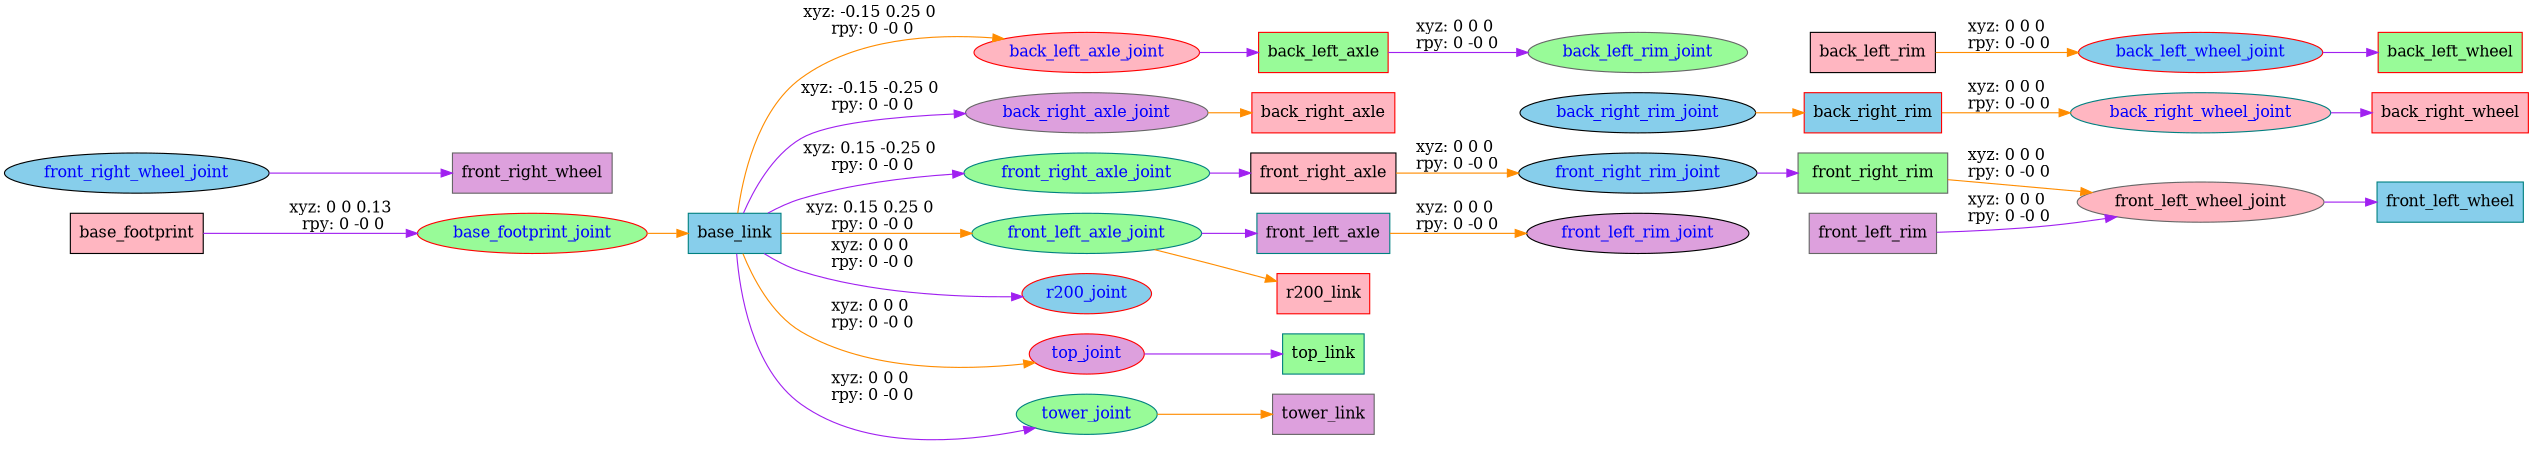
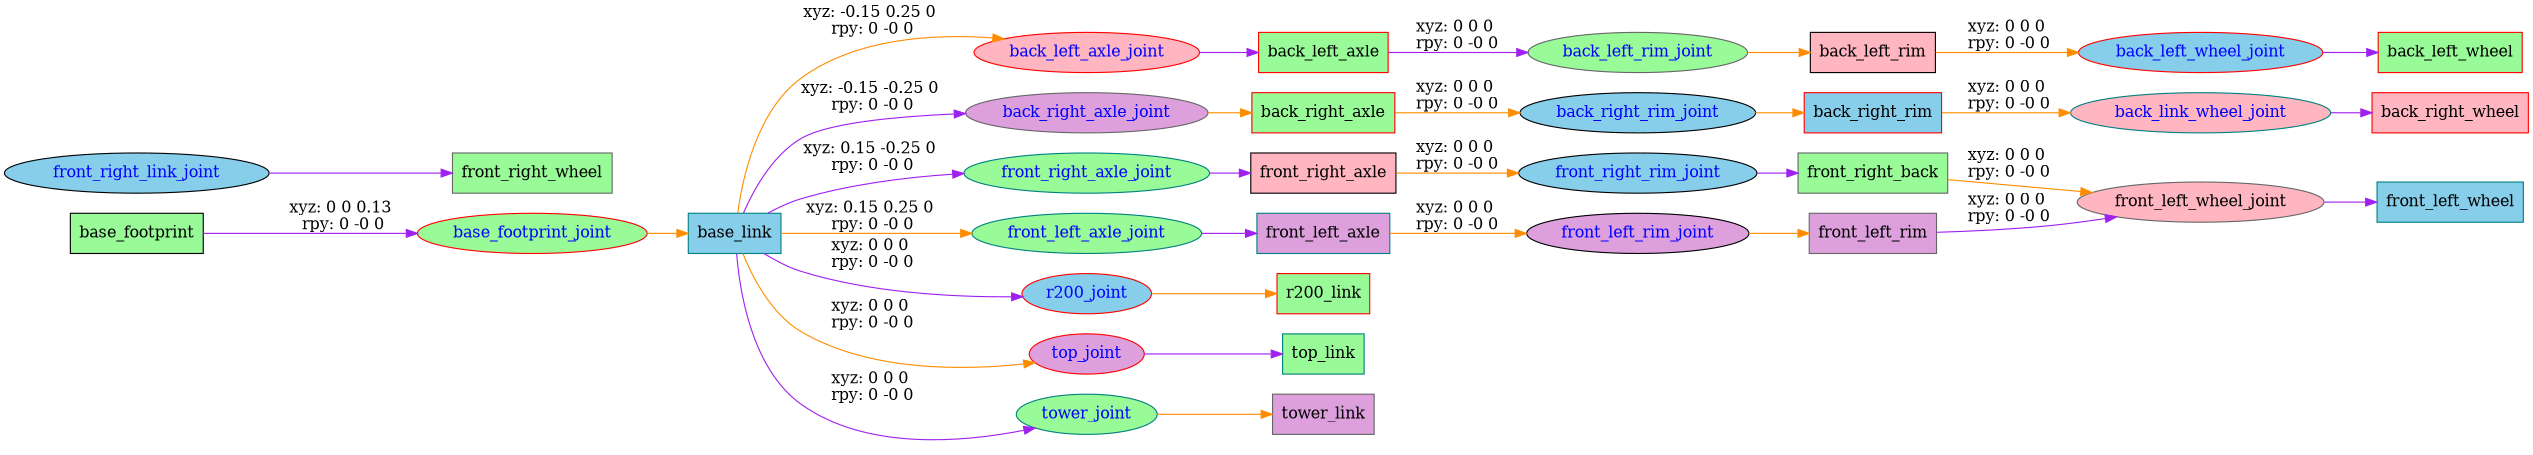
  digraph {
    rankdir=LR
    node [color=red fillcolor=palegreen shape=box style=filled]
    edge [color=purple]
-   n1 [color=black fillcolor=lightpink label=base_footprint]
+   n1 [color=black label=base_footprint]
    base_footprint_joint [fontcolor=blue shape=ellipse]
    n3 [color=teal fillcolor=skyblue label=base_link]
    back_left_axle_joint [fillcolor=lightpink fontcolor=blue shape=ellipse]
    back_right_axle_joint [color=gray40 fillcolor=plum fontcolor=blue shape=ellipse]
    front_left_axle_joint [color=teal fontcolor=blue shape=ellipse]
    front_right_axle_joint [color=teal fontcolor=blue shape=ellipse]
    r200_joint [fillcolor=skyblue fontcolor=blue shape=ellipse]
    top_joint [fillcolor=plum fontcolor=blue shape=ellipse]
    tower_joint [color=teal fontcolor=blue shape=ellipse]
    n11 [label=back_left_axle]
-   n12 [fillcolor=lightpink label=back_right_axle]
+   n12 [label=back_right_axle]
    n13 [color=teal fillcolor=plum label=front_left_axle]
    n14 [color=black fillcolor=lightpink label=front_right_axle]
-   n15 [fillcolor=lightpink label=r200_link]
+   n15 [label=r200_link]
    n16 [color=teal label=top_link]
    n17 [color=gray40 fillcolor=plum label=tower_link]
    back_left_rim_joint [color=gray40 fontcolor=blue shape=ellipse]
    n19 [color=black fillcolor=lightpink label=back_left_rim]
    back_left_wheel_joint [fillcolor=skyblue fontcolor=blue shape=ellipse]
    n21 [label=back_left_wheel]
    back_right_rim_joint [color=black fillcolor=skyblue fontcolor=blue shape=ellipse]
    n23 [fillcolor=skyblue label=back_right_rim]
-   back_right_wheel_joint [color=teal fillcolor=lightpink fontcolor=blue shape=ellipse]
+   back_right_wheel_joint [color=teal fillcolor=lightpink fontcolor=blue shape=ellipse label=back_link_wheel_joint]
    n25 [fillcolor=lightpink label=back_right_wheel]
    front_left_rim_joint [color=black fillcolor=plum fontcolor=blue shape=ellipse]
    n27 [color=gray40 fillcolor=plum label=front_left_rim]
    front_left_wheel_joint [color=gray40 fillcolor=lightpink fontcolor=black shape=ellipse]
    n29 [color=teal fillcolor=skyblue label=front_left_wheel]
    front_right_rim_joint [color=black fillcolor=skyblue fontcolor=blue shape=ellipse]
-   n31 [color=gray40 label=front_right_rim]
-   front_right_wheel_joint [color=black fillcolor=skyblue fontcolor=blue shape=ellipse]
-   n33 [color=gray40 fillcolor=plum label=front_right_wheel]
+   n31 [color=gray40 label=front_right_back]
+   front_right_wheel_joint [color=black fillcolor=skyblue fontcolor=blue shape=ellipse label=front_right_link_joint]
+   n33 [color=gray40 label=front_right_wheel]
    n1 -> base_footprint_joint [label="xyz: 0 0 0.13 \nrpy: 0 -0 0"]
    base_footprint_joint -> n3 [color=darkorange]
    n3 -> back_left_axle_joint [color=darkorange label="xyz: -0.15 0.25 0 \nrpy: 0 -0 0"]
    n3 -> back_right_axle_joint [label="xyz: -0.15 -0.25 0 \nrpy: 0 -0 0"]
    n3 -> front_left_axle_joint [color=darkorange label="xyz: 0.15 0.25 0 \nrpy: 0 -0 0"]
    n3 -> front_right_axle_joint [label="xyz: 0.15 -0.25 0 \nrpy: 0 -0 0"]
    n3 -> r200_joint [label="xyz: 0 0 0 \nrpy: 0 -0 0"]
    n3 -> top_joint [color=darkorange label="xyz: 0 0 0 \nrpy: 0 -0 0"]
    n3 -> tower_joint [label="xyz: 0 0 0 \nrpy: 0 -0 0"]
    back_left_axle_joint -> n11
    back_right_axle_joint -> n12 [color=darkorange]
    front_left_axle_joint -> n13
    front_right_axle_joint -> n14
-   front_left_axle_joint -> n15 [color=darkorange]
+   r200_joint -> n15 [color=darkorange]
    top_joint -> n16
    tower_joint -> n17 [color=darkorange]
    n11 -> back_left_rim_joint [label="xyz: 0 0 0 \nrpy: 0 -0 0"]
+   n12 -> back_right_rim_joint [color=darkorange label="xyz: 0 0 0 \nrpy: 0 -0 0"]
    n13 -> front_left_rim_joint [color=darkorange label="xyz: 0 0 0 \nrpy: 0 -0 0"]
    n14 -> front_right_rim_joint [color=darkorange label="xyz: 0 0 0 \nrpy: 0 -0 0"]
+   back_left_rim_joint -> n19 [color=darkorange]
    n19 -> back_left_wheel_joint [color=darkorange label="xyz: 0 0 0 \nrpy: 0 -0 0"]
    back_left_wheel_joint -> n21
    back_right_rim_joint -> n23 [color=darkorange]
    n23 -> back_right_wheel_joint [color=darkorange label="xyz: 0 0 0 \nrpy: 0 -0 0"]
    back_right_wheel_joint -> n25
+   front_left_rim_joint -> n27 [color=darkorange]
    n27 -> front_left_wheel_joint [label="xyz: 0 0 0 \nrpy: 0 -0 0"]
    front_left_wheel_joint -> n29
    front_right_rim_joint -> n31
    n31 -> front_left_wheel_joint [color=darkorange label="xyz: 0 0 0 \nrpy: 0 -0 0"]
    front_right_wheel_joint -> n33
  }
